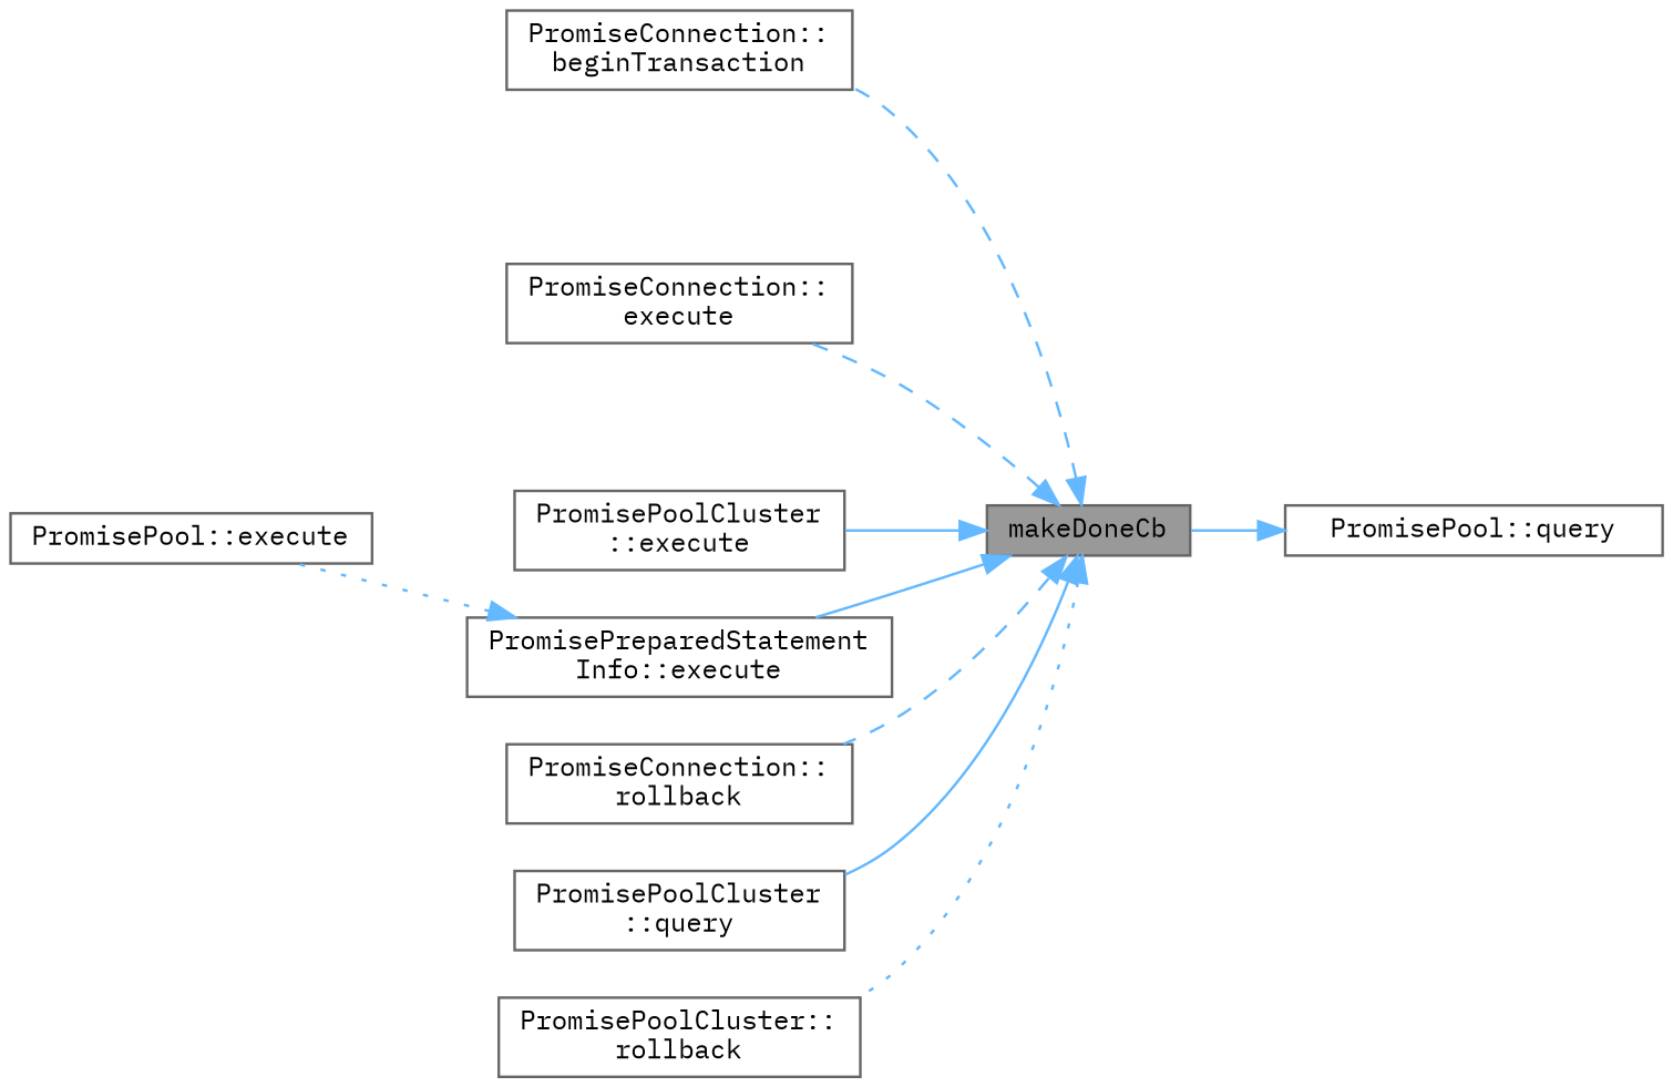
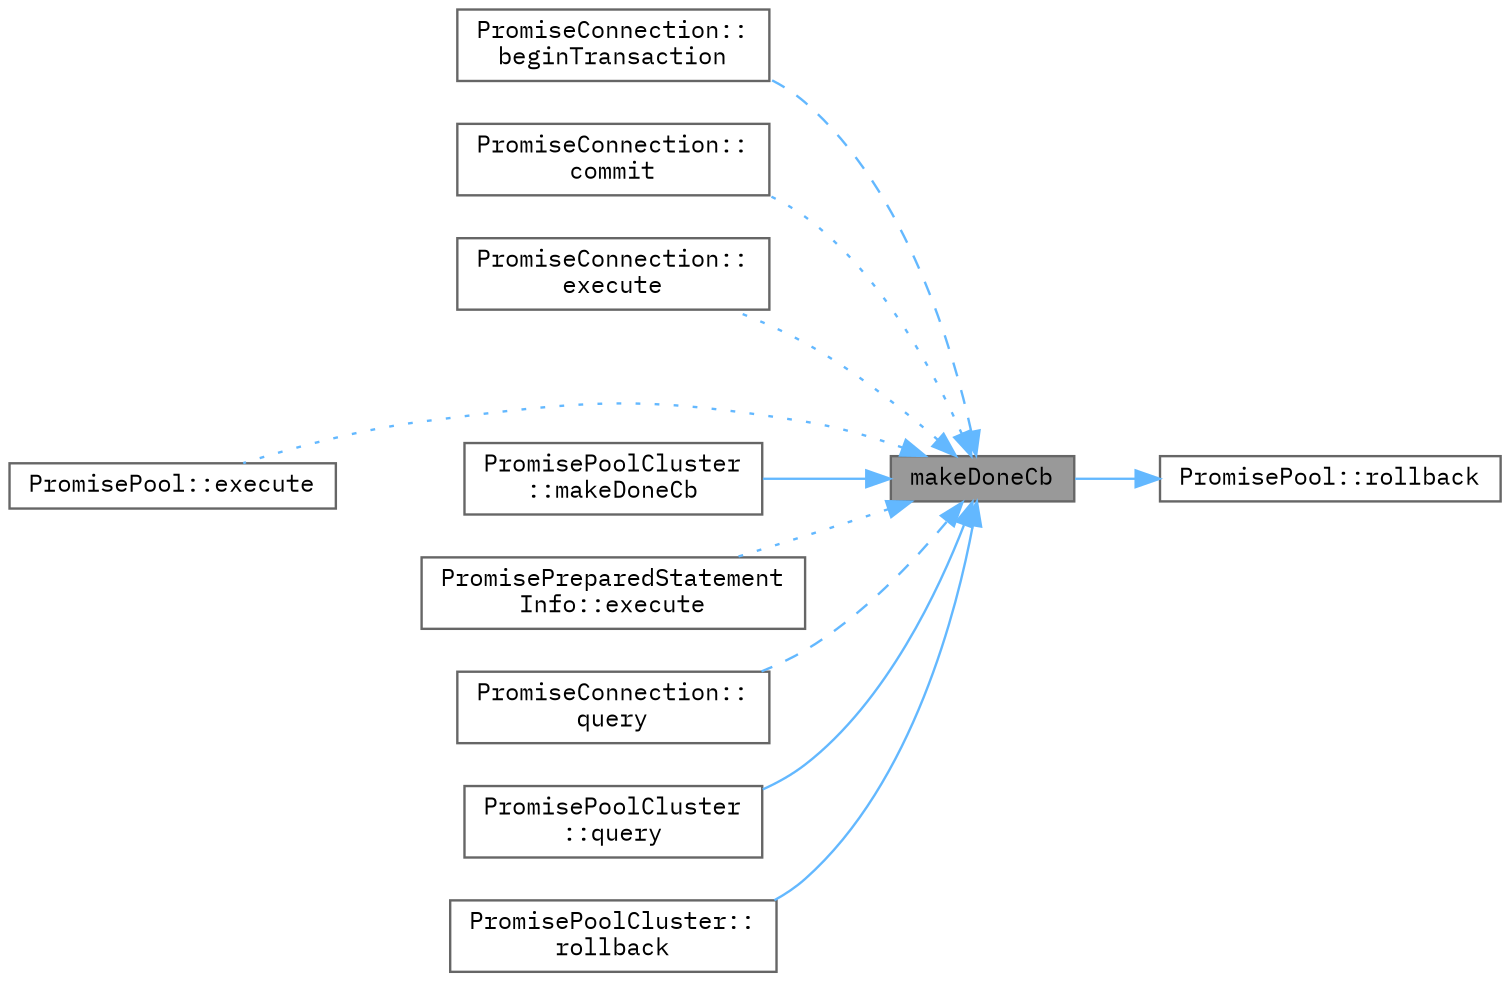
  digraph {
    fontname="IBM Plex Mono"
    rankdir=RL
    node [color=grey40 fillcolor=white fontname="IBM Plex Mono" fontsize=10 shape=box style=filled]
    edge [color=steelblue1 dir=back fontname="IBM Plex Mono" fontsize=10 labelfontname=Helvetica labelfontsize=10 style=solid]
    n1 [color=gray40 fillcolor=grey60 fontcolor=black height=0.2 label=makeDoneCb width=0.4]
    n2 [height=0.2 label="PromiseConnection::\lbeginTransaction" width=0.4]
+   n3 [height=0.2 label="PromiseConnection::\lcommit" width=0.4]
    n4 [height=0.2 label="PromiseConnection::\lexecute" width=0.4]
    n5 [height=0.2 label="PromisePool::execute" width=0.4]
-   n6 [height=0.2 label="PromisePoolCluster\l::execute" width=0.4]
+   n6 [height=0.2 label="PromisePoolCluster\l::makeDoneCb" width=0.4]
    n7 [height=0.2 label="PromisePreparedStatement\lInfo::execute" width=0.4]
-   n8 [height=0.2 label="PromiseConnection::\lrollback" width=0.4]
+   n8 [height=0.2 label="PromiseConnection::\lquery" width=0.4]
    n9 [height=0.2 label="PromisePoolCluster\l::query" width=0.4]
    n10 [height=0.2 label="PromisePoolCluster::\lrollback" width=0.4]
-   n11 [height=0.2 label="PromisePool::query" width=0.4]
+   n11 [height=0.2 label="PromisePool::rollback" width=0.4]
    n1 -> n2 [style=dashed]
-   n1 -> n4 [style=dashed]
-   n7 -> n5 [style=dotted]
+   n1 -> n3 [style=dotted]
+   n1 -> n4 [style=dotted]
+   n1 -> n5 [style=dotted]
    n1 -> n6
-   n1 -> n7
+   n1 -> n7 [style=dotted]
    n1 -> n8 [style=dashed]
    n1 -> n9
-   n1 -> n10 [style=dotted]
+   n1 -> n10
    n11 -> n1
  }
